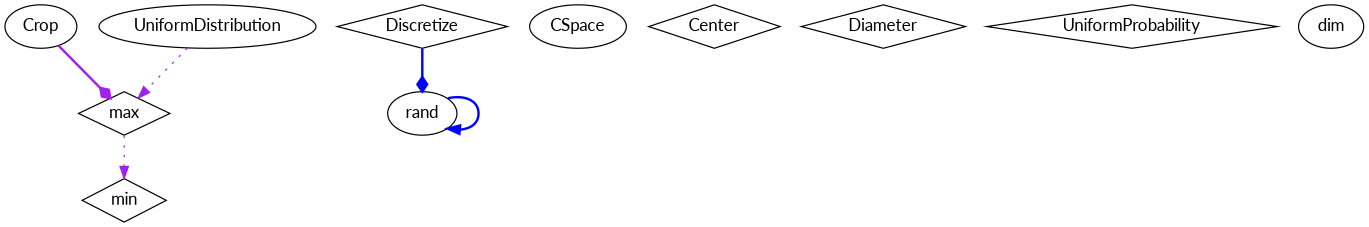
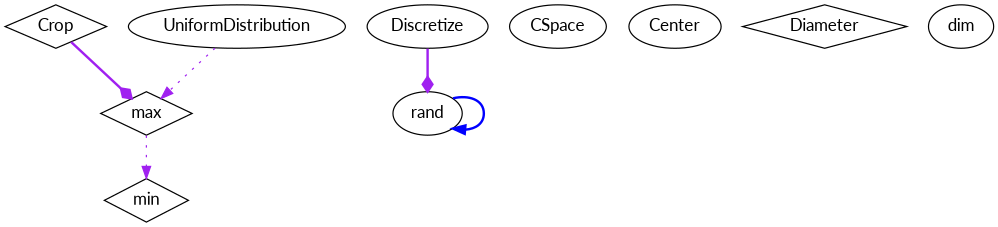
  digraph {
    fontname=Lato
    node [fontname=Lato shape=diamond]
    edge [arrowhead=normal color=purple fontname=Lato style=bold]
-   Crop [shape=ellipse]
+   Crop
    max
    min
-   Discretize
+   Discretize [shape=ellipse]
    rand [shape=ellipse]
    UniformDistribution [shape=ellipse]
    CSpace [shape=ellipse]
-   Center
+   Center [shape=ellipse]
    Diameter
-   UniformProbability
    dim [shape=ellipse]
    Crop -> max [arrowhead=diamond]
    max -> min [style=dotted]
-   Discretize -> rand [arrowhead=diamond color=blue]
+   Discretize -> rand [arrowhead=diamond]
    rand -> rand [color=blue]
    UniformDistribution -> max [style=dotted]
  }
